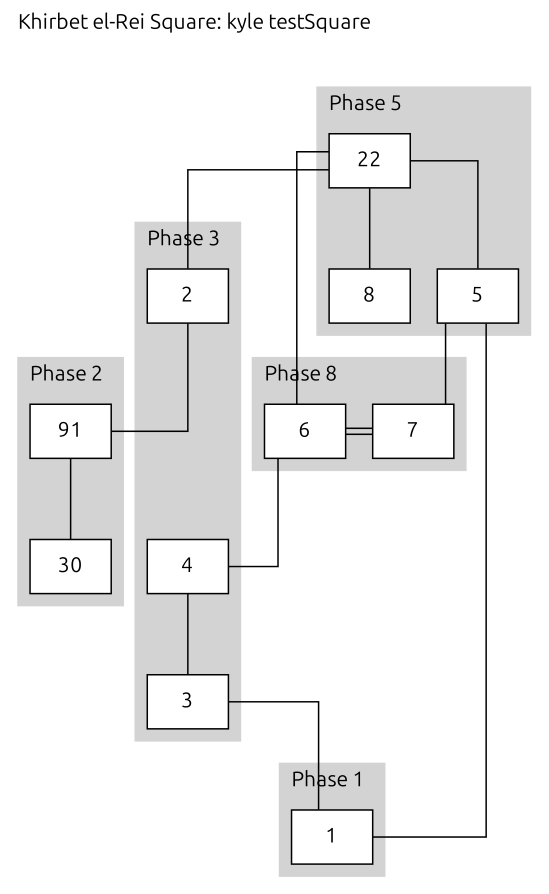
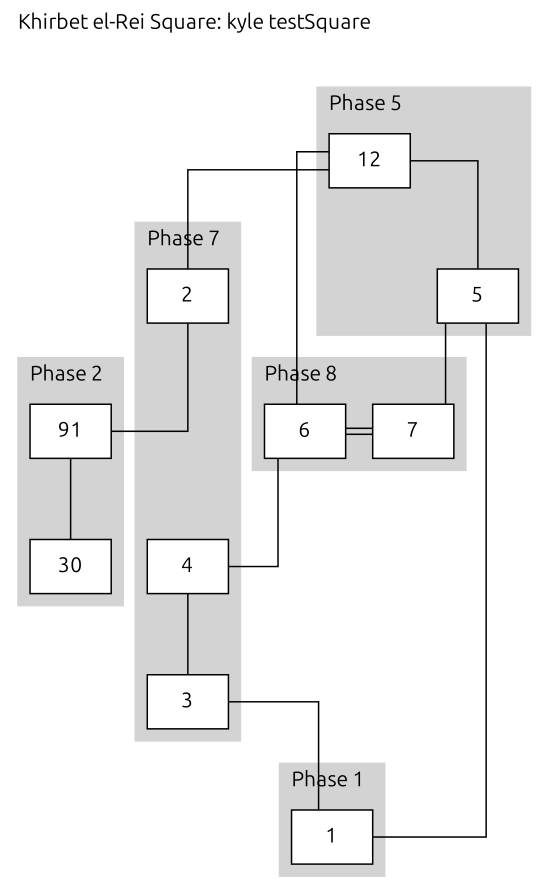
  graph {
    fontname=Ubuntu
    label="Khirbet el-Rei Square: kyle testSquare"
    labeljust=l
    labelloc=top
    newrank=true
    ranksep=0.75
    splines=ortho
    node [fillcolor=white fontname=Ubuntu shape=box style=filled]
    edge [color=black fontname=Ubuntu]
    n1 [label=6]
    n2 [label=7]
-   n3 [label=22]
-   n4 [label=8]
+   n3 [label=12]
    n5 [label=5]
    n6 [label=4]
    n7 [label=3]
    n8 [label=2]
    n9 [label=91]
    n10 [label=30]
    n11 [label=1]
    subgraph sub_1 {
      rank=same
      n1
      n2
    }
    subgraph cluster_2 {
      bgcolor=lightgrey
      color=lightgrey
      concatenate=true
      label="Phase 5"
      outputMode=nodesfirst
      packMode=clust
      shape=rect
      style=filled
      textcolor=blue
      n3
-     n4
      n5
    }
    subgraph cluster_3 {
      bgcolor=lightgrey
      color=lightgrey
      concatenate=true
      label="Phase 8"
      outputMode=nodesfirst
      packMode=clust
      shape=rect
      style=filled
      textcolor=blue
      n1
      n2
    }
    subgraph cluster_4 {
      bgcolor=lightgrey
      color=lightgrey
      concatenate=true
-     label="Phase 3"
+     label="Phase 7"
      outputMode=nodesfirst
      packMode=clust
      shape=rect
      style=filled
      textcolor=blue
      n6
      n7
      n8
    }
    subgraph cluster_5 {
      bgcolor=lightgrey
      color=lightgrey
      concatenate=true
      label="Phase 2"
      outputMode=nodesfirst
      packMode=clust
      shape=rect
      style=filled
      textcolor=blue
      n9
      n10
    }
    subgraph cluster_6 {
      bgcolor=lightgrey
      color=lightgrey
      concatenate=true
      label="Phase 1"
      outputMode=nodesfirst
      packMode=clust
      shape=rect
      style=filled
      textcolor=blue
      n11
    }
    n1 -- n6
    n2 -- n1 [color="black:invis:black"]
    n3 -- n1
-   n3 -- n4
    n3 -- n5
    n3 -- n8
    n5 -- n2
    n5 -- n11
    n6 -- n7
    n7 -- n11
    n8 -- n9
    n9 -- n10
  }
